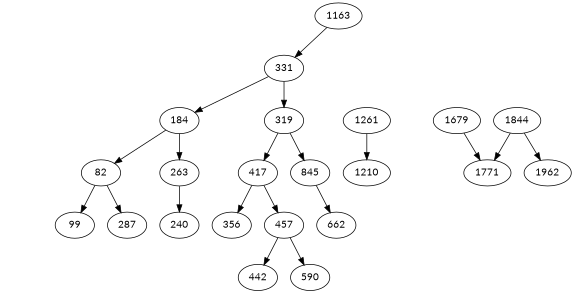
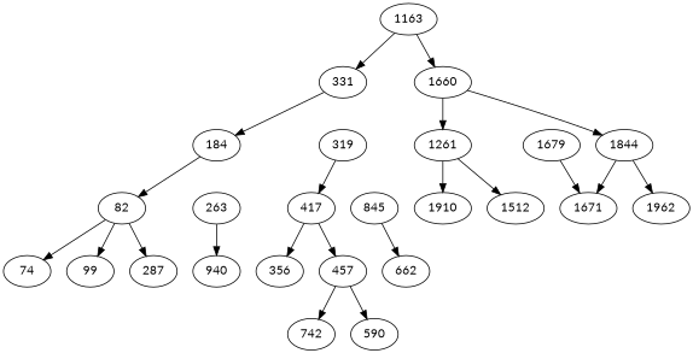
  digraph {
    fontname=Lato
    node [fontname=Lato]
    edge [fontname=Lato]
    1163
    331
+   1660
    184
    n5 [label=319]
    1261
    1844
    82
    263
    417
    845
-   1210
-   1671 [label=1771]
+   1210 [label=1910]
+   1512
+   1671
    1962
+   74
    99
    287
-   240
+   240 [label=940]
    356
    457
    662
-   442
+   442 [label=742]
    n24 [label=590]
    1679
    1163 -> 331
+   1163 -> 1660
    331 -> 184
-   331 -> n5
+   1660 -> 1261
+   1660 -> 1844
    184 -> 82
-   184 -> 263
    n5 -> 417
-   n5 -> 845
    1261 -> 1210
+   1261 -> 1512
    1844 -> 1671
    1844 -> 1962
+   82 -> 74
    82 -> 99
    82 -> 287
    263 -> 240
    417 -> 356
    417 -> 457
    845 -> 662
    457 -> 442
    457 -> n24
    1679 -> 1671
  }
